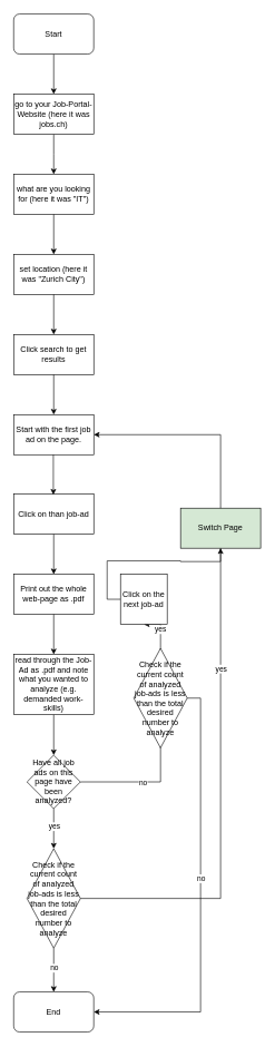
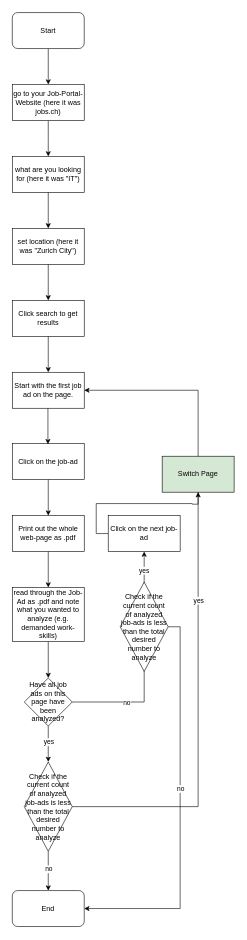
  <mxCell id="0" />
  <mxCell id="1" parent="0" />
  <mxCell id="2" style="edgeStyle=orthogonalEdgeStyle;rounded=0;orthogonalLoop=1;jettySize=auto;html=1;exitX=0.5;exitY=1;exitDx=0;exitDy=0;" parent="1" source="3" edge="1"><mxGeometry relative="1" as="geometry"><mxPoint x="80" y="260" as="targetPoint" /></mxGeometry></mxCell>
  <mxCell id="3" value="go to your Job-Portal-Website (here it was jobs.ch)" style="rounded=0;whiteSpace=wrap;html=1;" parent="1" vertex="1"><mxGeometry y="140" width="120" height="60" as="geometry" x="20" /></mxCell>
  <mxCell id="4" value="what are you looking for (here it was &quot;IT&quot;)" style="rounded=0;whiteSpace=wrap;html=1;" parent="1" vertex="1"><mxGeometry y="260" width="120" height="60" as="geometry" x="20" /></mxCell>
  <mxCell id="5" style="edgeStyle=orthogonalEdgeStyle;rounded=0;orthogonalLoop=1;jettySize=auto;html=1;exitX=0.5;exitY=1;exitDx=0;exitDy=0;" parent="1" edge="1"><mxGeometry relative="1" as="geometry"><mxPoint x="80" y="380" as="targetPoint" /><mxPoint x="80" y="320" as="sourcePoint" /></mxGeometry></mxCell>
  <mxCell id="6" value="set location (here it was &quot;Zurich City&quot;)" style="rounded=0;whiteSpace=wrap;html=1;" parent="1" vertex="1"><mxGeometry y="380" width="120" height="60" as="geometry" x="20" /></mxCell>
  <mxCell id="7" style="edgeStyle=orthogonalEdgeStyle;rounded=0;orthogonalLoop=1;jettySize=auto;html=1;exitX=0.5;exitY=1;exitDx=0;exitDy=0;" parent="1" edge="1"><mxGeometry relative="1" as="geometry"><mxPoint x="80" y="500" as="targetPoint" /><mxPoint x="80" y="440" as="sourcePoint" /></mxGeometry></mxCell>
  <mxCell id="8" value="Click search to get results" style="rounded=0;whiteSpace=wrap;html=1;" parent="1" vertex="1"><mxGeometry y="500" width="120" height="60" as="geometry" x="20" /></mxCell>
  <mxCell id="9" style="edgeStyle=orthogonalEdgeStyle;rounded=0;orthogonalLoop=1;jettySize=auto;html=1;exitX=0.5;exitY=1;exitDx=0;exitDy=0;" parent="1" edge="1"><mxGeometry relative="1" as="geometry"><mxPoint x="80" y="620" as="targetPoint" /><mxPoint x="80" y="560" as="sourcePoint" /></mxGeometry></mxCell>
- <mxCell id="10" value="Click on than job-ad" style="rounded=0;whiteSpace=wrap;html=1;" parent="1" vertex="1"><mxGeometry y="739" width="120" height="60" as="geometry" x="20" /></mxCell>
+ <mxCell id="10" value="Click on the job-ad" style="rounded=0;whiteSpace=wrap;html=1;" parent="1" vertex="1"><mxGeometry y="739" width="120" height="60" as="geometry" x="20" /></mxCell>
  <mxCell id="11" style="edgeStyle=orthogonalEdgeStyle;rounded=0;orthogonalLoop=1;jettySize=auto;html=1;exitX=0.5;exitY=1;exitDx=0;exitDy=0;" parent="1" edge="1"><mxGeometry relative="1" as="geometry"><mxPoint x="80" y="859" as="targetPoint" /><mxPoint x="80" y="799" as="sourcePoint" /></mxGeometry></mxCell>
  <mxCell id="12" value="Print out the whole web-page as .pdf" style="rounded=0;whiteSpace=wrap;html=1;" parent="1" vertex="1"><mxGeometry y="859" width="120" height="60" as="geometry" x="20" /></mxCell>
  <mxCell id="13" style="edgeStyle=orthogonalEdgeStyle;rounded=0;orthogonalLoop=1;jettySize=auto;html=1;exitX=0.5;exitY=1;exitDx=0;exitDy=0;" parent="1" edge="1"><mxGeometry relative="1" as="geometry"><mxPoint x="80" y="979" as="targetPoint" /><mxPoint x="80" y="919" as="sourcePoint" /></mxGeometry></mxCell>
  <mxCell id="14" style="edgeStyle=orthogonalEdgeStyle;rounded=0;orthogonalLoop=1;jettySize=auto;html=1;exitX=0.5;exitY=1;exitDx=0;exitDy=0;entryX=0.5;entryY=0;entryDx=0;entryDy=0;" edge="1" parent="1" source="15" target="26"><mxGeometry relative="1" as="geometry" /></mxCell>
  <mxCell id="15" value="read through the Job-Ad as .pdf and note what you wanted to analyze (e.g. demanded work-skills)" style="rounded=0;whiteSpace=wrap;html=1;" parent="1" vertex="1"><mxGeometry y="979" width="120" height="90" as="geometry" x="20" /></mxCell>
  <mxCell id="16" style="edgeStyle=orthogonalEdgeStyle;rounded=0;orthogonalLoop=1;jettySize=auto;html=1;exitX=0.5;exitY=1;exitDx=0;exitDy=0;" parent="1" edge="1"><mxGeometry relative="1" as="geometry"><mxPoint x="80" y="140" as="targetPoint" /><mxPoint x="80" y="80" as="sourcePoint" /></mxGeometry></mxCell>
  <mxCell id="17" value="Start" style="rounded=1;whiteSpace=wrap;html=1;" parent="1" vertex="1"><mxGeometry width="120" height="60" as="geometry" x="20" y="20" /></mxCell>
  <mxCell id="18" value="End" style="rounded=1;whiteSpace=wrap;html=1;" parent="1" vertex="1"><mxGeometry y="1484.5" width="120" height="60" as="geometry" x="20" /></mxCell>
  <mxCell id="19" value="Start with the first job ad on the page." style="rounded=0;whiteSpace=wrap;html=1;" parent="1" vertex="1"><mxGeometry y="620" width="120" height="60" as="geometry" x="20" /></mxCell>
  <mxCell id="20" style="edgeStyle=orthogonalEdgeStyle;rounded=0;orthogonalLoop=1;jettySize=auto;html=1;exitX=0.5;exitY=1;exitDx=0;exitDy=0;" parent="1" edge="1"><mxGeometry relative="1" as="geometry"><mxPoint x="79.44" y="740" as="targetPoint" /><mxPoint x="79.44" y="680" as="sourcePoint" /></mxGeometry></mxCell>
  <mxCell id="21" style="edgeStyle=orthogonalEdgeStyle;rounded=0;orthogonalLoop=1;jettySize=auto;html=1;exitX=0.5;exitY=1;exitDx=0;exitDy=0;entryX=0.5;entryY=0;entryDx=0;entryDy=0;" edge="1" parent="1" source="26" target="31"><mxGeometry relative="1" as="geometry" /></mxCell>
  <mxCell id="22" value="yes" style="edgeLabel;html=1;align=center;verticalAlign=middle;resizable=0;points=[];" vertex="1" connectable="0" parent="21"><mxGeometry x="-0.138" relative="1" as="geometry"><mxPoint as="offset" /></mxGeometry></mxCell>
  <mxCell id="23" style="edgeStyle=orthogonalEdgeStyle;rounded=0;orthogonalLoop=1;jettySize=auto;html=1;exitX=1;exitY=0.5;exitDx=0;exitDy=0;entryX=0.5;entryY=1;entryDx=0;entryDy=0;" edge="1" parent="1" source="26" target="37"><mxGeometry relative="1" as="geometry"><mxPoint x="310" y="930" as="targetPoint" /><Array as="points"><mxPoint x="240" y="1170" /></Array></mxGeometry></mxCell>
  <mxCell id="24" value="no" style="edgeLabel;html=1;align=center;verticalAlign=middle;resizable=0;points=[];" vertex="1" connectable="0" parent="23"><mxGeometry x="-0.477" relative="1" as="geometry"><mxPoint x="-7" as="offset" /></mxGeometry></mxCell>
  <mxCell id="25" value="yes" style="edgeLabel;html=1;align=center;verticalAlign=middle;resizable=0;points=[];" vertex="1" connectable="0" parent="23"><mxGeometry x="0.832" y="1" relative="1" as="geometry"><mxPoint as="offset" /></mxGeometry></mxCell>
  <mxCell id="26" value="Have all job ads on this page have been analyzed?" style="rhombus;whiteSpace=wrap;html=1;" parent="1" vertex="1"><mxGeometry x="40" y="1130" width="80" height="80" as="geometry" /></mxCell>
  <mxCell id="27" style="edgeStyle=orthogonalEdgeStyle;rounded=0;orthogonalLoop=1;jettySize=auto;html=1;exitX=0.5;exitY=1;exitDx=0;exitDy=0;entryX=0.5;entryY=0;entryDx=0;entryDy=0;" edge="1" parent="1" source="31" target="18"><mxGeometry relative="1" as="geometry" /></mxCell>
  <mxCell id="28" value="no" style="edgeLabel;html=1;align=center;verticalAlign=middle;resizable=0;points=[];" vertex="1" connectable="0" parent="27"><mxGeometry x="-0.116" relative="1" as="geometry"><mxPoint as="offset" /></mxGeometry></mxCell>
  <mxCell id="29" style="edgeStyle=orthogonalEdgeStyle;rounded=0;orthogonalLoop=1;jettySize=auto;html=1;exitX=1;exitY=0.5;exitDx=0;exitDy=0;entryX=1;entryY=0.5;entryDx=0;entryDy=0;" edge="1" parent="1" source="31" target="19"><mxGeometry relative="1" as="geometry"><Array as="points"><mxPoint x="330" y="1344" /><mxPoint x="330" y="650" /></Array></mxGeometry></mxCell>
  <mxCell id="30" value="yes" style="edgeLabel;html=1;align=center;verticalAlign=middle;resizable=0;points=[];" vertex="1" connectable="0" parent="29"><mxGeometry x="0.011" relative="1" as="geometry"><mxPoint y="-1" as="offset" /></mxGeometry></mxCell>
  <mxCell id="31" value="Check if the current count of analyzed job-ads is less than the total desired number to analyze" style="rhombus;whiteSpace=wrap;html=1;" parent="1" vertex="1"><mxGeometry x="40" y="1270" width="80" height="149" as="geometry" /></mxCell>
  <mxCell id="32" style="edgeStyle=orthogonalEdgeStyle;rounded=0;orthogonalLoop=1;jettySize=auto;html=1;exitX=1;exitY=0.5;exitDx=0;exitDy=0;entryX=1;entryY=0.5;entryDx=0;entryDy=0;" edge="1" parent="1" source="34" target="18"><mxGeometry relative="1" as="geometry" /></mxCell>
  <mxCell id="33" value="no" style="edgeLabel;html=1;align=center;verticalAlign=middle;resizable=0;points=[];" vertex="1" connectable="0" parent="32"><mxGeometry x="-0.107" relative="1" as="geometry"><mxPoint as="offset" /></mxGeometry></mxCell>
  <mxCell id="34" value="Check if the current count of analyzed job-ads is less than the total desired number to analyze" style="rhombus;whiteSpace=wrap;html=1;" vertex="1" parent="1"><mxGeometry x="200" y="970" width="80" height="149" as="geometry" /></mxCell>
  <mxCell id="35" value="Switch Page" style="rounded=0;whiteSpace=wrap;html=1;fillColor=#d5e8d4;" vertex="1" parent="1"><mxGeometry x="270" y="760" width="120" height="60" as="geometry" /></mxCell>
  <mxCell id="36" style="edgeStyle=orthogonalEdgeStyle;rounded=0;orthogonalLoop=1;jettySize=auto;html=1;exitX=0;exitY=0.5;exitDx=0;exitDy=0;" edge="1" parent="1" source="37" target="35"><mxGeometry relative="1" as="geometry" /></mxCell>
- <mxCell id="37" value="Click on the next job-ad" style="rounded=0;whiteSpace=wrap;html=1;" vertex="1" parent="1"><mxGeometry x="180" y="859" width="70" height="75" as="geometry" /></mxCell>
+ <mxCell id="37" value="Click on the next job-ad" style="rounded=0;whiteSpace=wrap;html=1;" vertex="1" parent="1"><mxGeometry x="180" y="859" width="120" height="60" as="geometry" /></mxCell>
